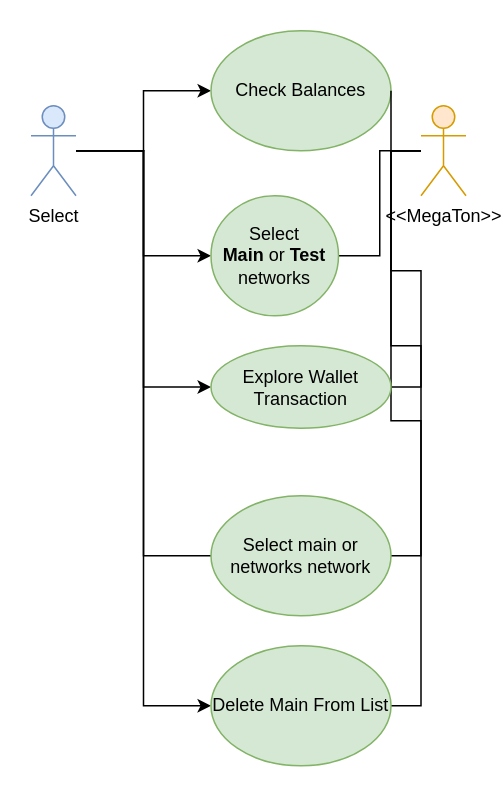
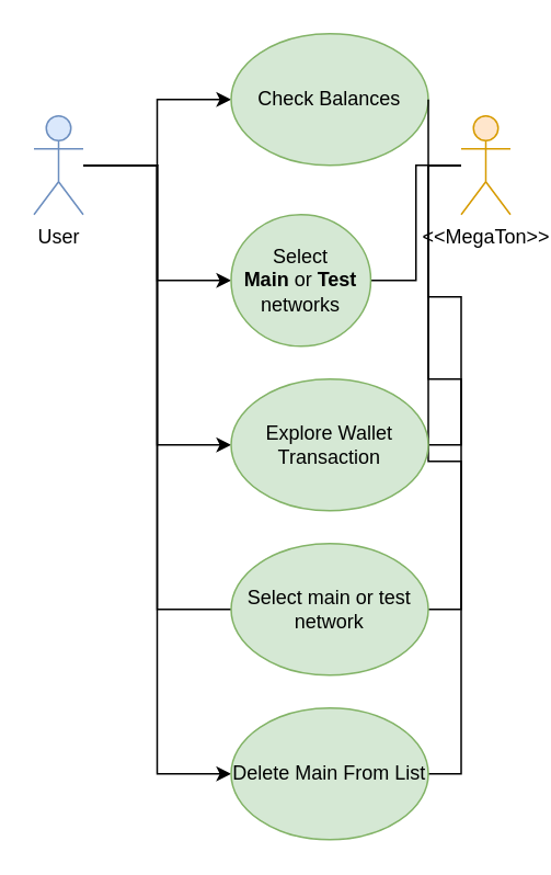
  <mxCell id="0" />
  <mxCell id="1" parent="0" />
  <mxCell id="2" style="edgeStyle=orthogonalEdgeStyle;rounded=0;orthogonalLoop=1;jettySize=auto;html=1;entryX=0;entryY=0.5;entryDx=0;entryDy=0;" parent="1" source="7" target="8" edge="1"><mxGeometry relative="1" as="geometry" /></mxCell>
  <mxCell id="3" style="edgeStyle=orthogonalEdgeStyle;rounded=0;orthogonalLoop=1;jettySize=auto;html=1;entryX=0;entryY=0.5;entryDx=0;entryDy=0;endArrow=classic;endFill=1;" parent="1" source="7" target="15" edge="1"><mxGeometry relative="1" as="geometry" /></mxCell>
  <mxCell id="4" style="edgeStyle=orthogonalEdgeStyle;rounded=0;orthogonalLoop=1;jettySize=auto;html=1;entryX=0;entryY=0.5;entryDx=0;entryDy=0;endArrow=classic;endFill=1;" parent="1" source="7" target="16" edge="1"><mxGeometry relative="1" as="geometry" /></mxCell>
  <mxCell id="5" style="edgeStyle=orthogonalEdgeStyle;rounded=0;orthogonalLoop=1;jettySize=auto;html=1;entryX=0;entryY=0.5;entryDx=0;entryDy=0;endArrow=classic;endFill=1;" parent="1" source="7" target="17" edge="1"><mxGeometry relative="1" as="geometry" /></mxCell>
  <mxCell id="6" style="edgeStyle=orthogonalEdgeStyle;rounded=0;orthogonalLoop=1;jettySize=auto;html=1;entryX=0;entryY=0.5;entryDx=0;entryDy=0;endArrow=none;" edge="1" parent="1" source="7" target="18"><mxGeometry relative="1" as="geometry" /></mxCell>
- <mxCell id="7" value="Select" style="shape=umlActor;verticalLabelPosition=bottom;verticalAlign=top;html=1;outlineConnect=0;fillColor=#dae8fc;strokeColor=#6c8ebf;" parent="1" vertex="1"><mxGeometry x="20" y="70" width="30" height="60" as="geometry" /></mxCell>
+ <mxCell id="7" value="User" style="shape=umlActor;verticalLabelPosition=bottom;verticalAlign=top;html=1;outlineConnect=0;fillColor=#dae8fc;strokeColor=#6c8ebf;" parent="1" vertex="1"><mxGeometry x="20" y="70" width="30" height="60" as="geometry" /></mxCell>
  <mxCell id="8" value="Check Balances" style="ellipse;whiteSpace=wrap;html=1;fillColor=#d5e8d4;strokeColor=#82b366;" parent="1" vertex="1"><mxGeometry x="140" y="20" width="120" height="80" as="geometry" /></mxCell>
  <mxCell id="9" style="edgeStyle=orthogonalEdgeStyle;rounded=0;orthogonalLoop=1;jettySize=auto;html=1;entryX=1;entryY=0.5;entryDx=0;entryDy=0;endArrow=none;endFill=0;" parent="1" source="14" target="15" edge="1"><mxGeometry relative="1" as="geometry" /></mxCell>
  <mxCell id="10" style="edgeStyle=orthogonalEdgeStyle;rounded=0;orthogonalLoop=1;jettySize=auto;html=1;entryX=1;entryY=0.5;entryDx=0;entryDy=0;endArrow=none;endFill=0;" parent="1" source="14" target="8" edge="1"><mxGeometry relative="1" as="geometry" /></mxCell>
  <mxCell id="11" style="edgeStyle=orthogonalEdgeStyle;rounded=0;orthogonalLoop=1;jettySize=auto;html=1;entryX=1;entryY=0.5;entryDx=0;entryDy=0;endArrow=none;endFill=0;" parent="1" source="14" target="16" edge="1"><mxGeometry relative="1" as="geometry" /></mxCell>
  <mxCell id="12" style="edgeStyle=orthogonalEdgeStyle;rounded=0;orthogonalLoop=1;jettySize=auto;html=1;entryX=1;entryY=0.5;entryDx=0;entryDy=0;endArrow=none;endFill=0;" parent="1" source="14" target="17" edge="1"><mxGeometry relative="1" as="geometry" /></mxCell>
  <mxCell id="13" style="edgeStyle=orthogonalEdgeStyle;rounded=0;orthogonalLoop=1;jettySize=auto;html=1;entryX=1;entryY=0.5;entryDx=0;entryDy=0;endArrow=none;endFill=0;" edge="1" parent="1" source="14" target="18"><mxGeometry relative="1" as="geometry" /></mxCell>
  <mxCell id="14" value="&amp;lt;&amp;lt;MegaTon&amp;gt;&amp;gt;" style="shape=umlActor;verticalLabelPosition=bottom;verticalAlign=top;html=1;outlineConnect=0;fillColor=#ffe6cc;strokeColor=#d79b00;" parent="1" vertex="1"><mxGeometry x="280" y="70" width="30" height="60" as="geometry" /></mxCell>
  <mxCell id="15" value="Select &lt;b&gt;Main&amp;nbsp;&lt;/b&gt;or&amp;nbsp;&lt;b&gt;Test &lt;/b&gt;networks" style="ellipse;whiteSpace=wrap;html=1;fillColor=#d5e8d4;strokeColor=#82b366;" parent="1" vertex="1"><mxGeometry x="140" y="130" width="85" height="80" as="geometry" /></mxCell>
- <mxCell id="16" value="Explore Wallet Transaction" style="ellipse;whiteSpace=wrap;html=1;fillColor=#d5e8d4;strokeColor=#82b366;" parent="1" vertex="1"><mxGeometry x="140" y="230" width="120" height="55" as="geometry" /></mxCell>
+ <mxCell id="16" value="Explore Wallet Transaction" style="ellipse;whiteSpace=wrap;html=1;fillColor=#d5e8d4;strokeColor=#82b366;" parent="1" vertex="1"><mxGeometry x="140" y="230" width="120" height="80" as="geometry" /></mxCell>
  <mxCell id="17" value="Delete Main From List" style="ellipse;whiteSpace=wrap;html=1;fillColor=#d5e8d4;strokeColor=#82b366;" parent="1" vertex="1"><mxGeometry x="140" y="430" width="120" height="80" as="geometry" /></mxCell>
- <mxCell id="18" value="Select main or networks network" style="ellipse;whiteSpace=wrap;html=1;fillColor=#d5e8d4;strokeColor=#82b366;" vertex="1" parent="1"><mxGeometry x="140" y="330" width="120" height="80" as="geometry" /></mxCell>
+ <mxCell id="18" value="Select main or test network" style="ellipse;whiteSpace=wrap;html=1;fillColor=#d5e8d4;strokeColor=#82b366;" vertex="1" parent="1"><mxGeometry x="140" y="330" width="120" height="80" as="geometry" /></mxCell>
